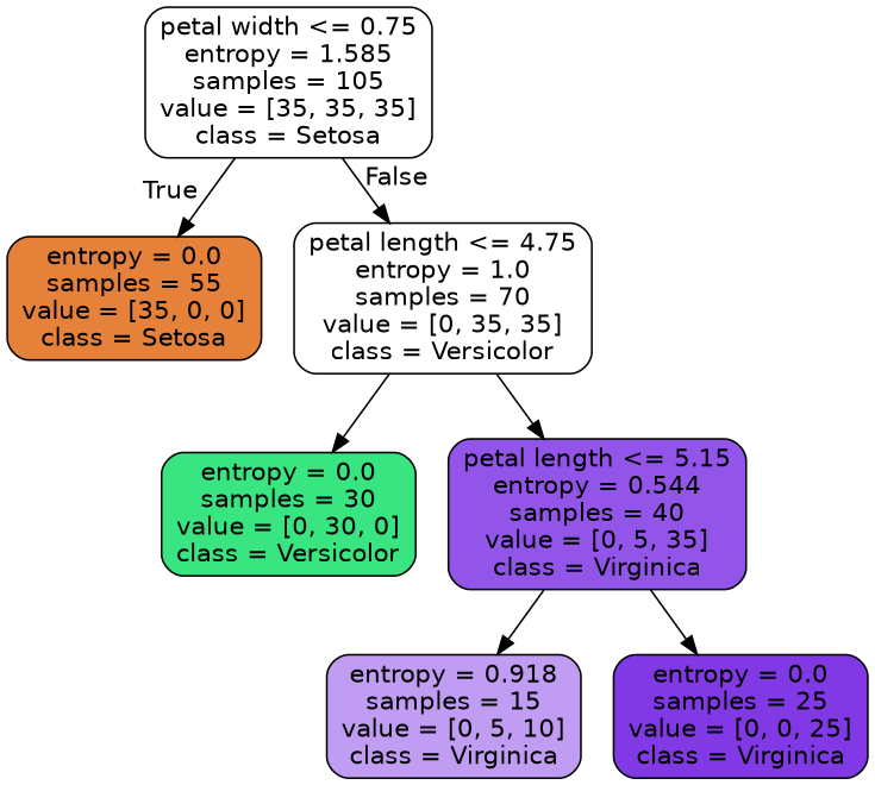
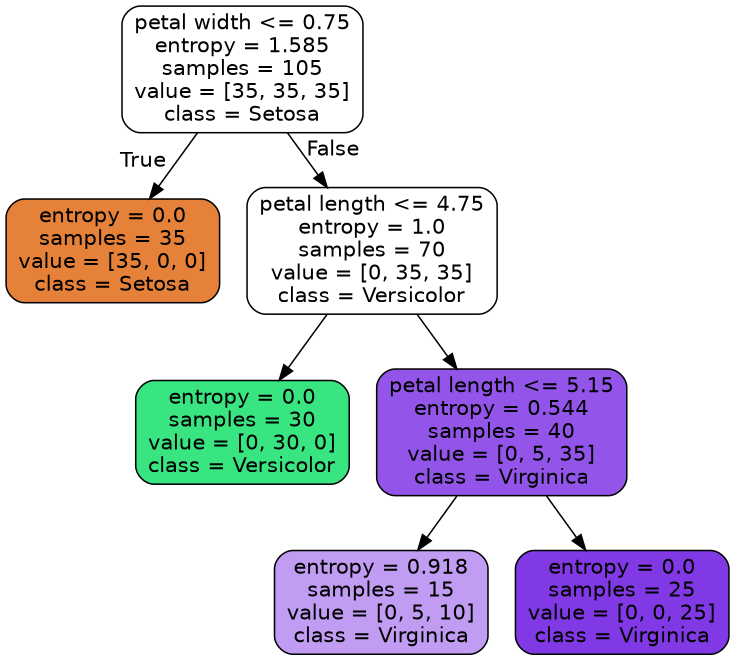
  digraph {
    node [color=black fillcolor="#ffffff" fontname=helvetica shape=box style="filled, rounded"]
    edge [fontname=helvetica]
    n1 [label="petal width <= 0.75\nentropy = 1.585\nsamples = 105\nvalue = [35, 35, 35]\nclass = Setosa"]
-   n2 [fillcolor="#e58139" label="entropy = 0.0\nsamples = 55\nvalue = [35, 0, 0]\nclass = Setosa"]
+   n2 [fillcolor="#e58139" label="entropy = 0.0\nsamples = 35\nvalue = [35, 0, 0]\nclass = Setosa"]
    n3 [label="petal length <= 4.75\nentropy = 1.0\nsamples = 70\nvalue = [0, 35, 35]\nclass = Versicolor"]
    n4 [fillcolor="#39e581" label="entropy = 0.0\nsamples = 30\nvalue = [0, 30, 0]\nclass = Versicolor"]
    n5 [fillcolor="#9355e9" label="petal length <= 5.15\nentropy = 0.544\nsamples = 40\nvalue = [0, 5, 35]\nclass = Virginica"]
    n6 [fillcolor="#c09cf2" label="entropy = 0.918\nsamples = 15\nvalue = [0, 5, 10]\nclass = Virginica"]
    n7 [fillcolor="#8139e5" label="entropy = 0.0\nsamples = 25\nvalue = [0, 0, 25]\nclass = Virginica"]
    n1 -> n2 [headlabel=True labelangle=45 labeldistance=2.5]
    n1 -> n3 [headlabel=False labelangle=-45 labeldistance=2.5]
    n3 -> n4
    n3 -> n5
    n5 -> n6
    n5 -> n7
  }
